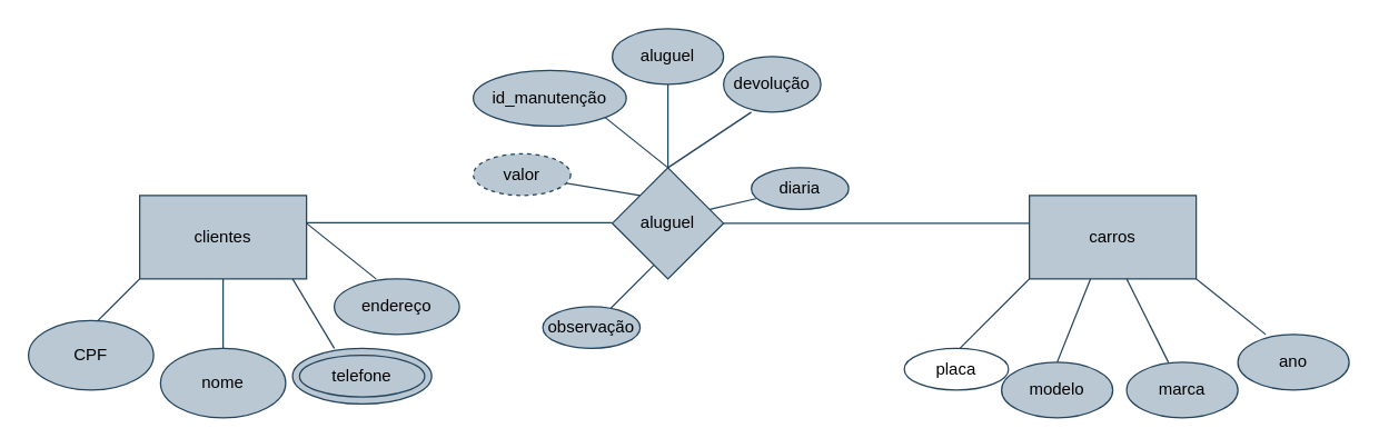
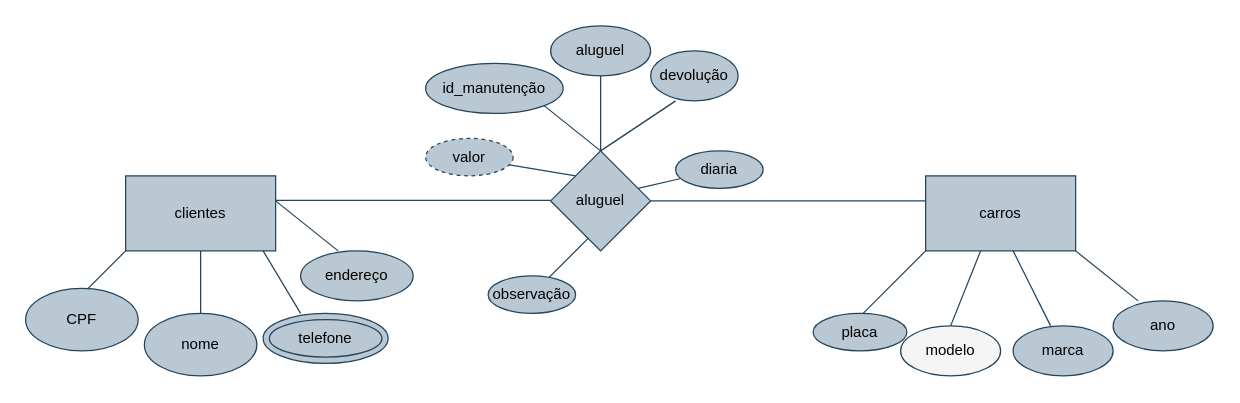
  <mxCell id="0" />
  <mxCell id="1" parent="0" />
  <mxCell id="2" value="aluguel" style="rhombus;whiteSpace=wrap;html=1;fillColor=#bac8d3;strokeColor=#23445d;" vertex="1" parent="1"><mxGeometry x="440" y="120" width="80" height="80" as="geometry" /></mxCell>
  <mxCell id="3" value="clientes" style="rounded=0;whiteSpace=wrap;html=1;fillColor=#bac8d3;strokeColor=#23445d;" vertex="1" parent="1"><mxGeometry x="100" y="140" width="120" height="60" as="geometry" /></mxCell>
  <mxCell id="4" value="" style="endArrow=none;html=1;rounded=0;fillColor=#bac8d3;strokeColor=#23445d;" edge="1" parent="1"><mxGeometry width="50" height="50" relative="1" as="geometry"><mxPoint x="50" y="250" as="sourcePoint" /><mxPoint x="100" y="200" as="targetPoint" /></mxGeometry></mxCell>
  <mxCell id="5" value="CPF" style="ellipse;whiteSpace=wrap;html=1;fillColor=#bac8d3;strokeColor=#23445d;" vertex="1" parent="1"><mxGeometry x="20" y="230" width="90" height="50" as="geometry" /></mxCell>
  <mxCell id="6" value="nome" style="ellipse;whiteSpace=wrap;html=1;fillColor=#bac8d3;strokeColor=#23445d;" vertex="1" parent="1"><mxGeometry x="115" y="250" width="90" height="50" as="geometry" /></mxCell>
  <mxCell id="7" value="" style="endArrow=none;html=1;rounded=0;fillColor=#bac8d3;strokeColor=#23445d;" edge="1" parent="1"><mxGeometry width="50" height="50" relative="1" as="geometry"><mxPoint x="160" y="250" as="sourcePoint" /><mxPoint x="160" y="200" as="targetPoint" /></mxGeometry></mxCell>
  <mxCell id="8" value="" style="endArrow=none;html=1;rounded=0;fillColor=#bac8d3;strokeColor=#23445d;" edge="1" parent="1"><mxGeometry width="50" height="50" relative="1" as="geometry"><mxPoint x="240" y="250" as="sourcePoint" /><mxPoint x="210" y="200" as="targetPoint" /></mxGeometry></mxCell>
  <mxCell id="9" value="" style="ellipse;whiteSpace=wrap;html=1;fillColor=#bac8d3;strokeColor=#23445d;" vertex="1" parent="1"><mxGeometry x="210" y="250" width="100" height="40" as="geometry" /></mxCell>
  <mxCell id="10" value="telefone" style="ellipse;whiteSpace=wrap;html=1;fillColor=#bac8d3;strokeColor=#23445d;" vertex="1" parent="1"><mxGeometry x="215" y="255" width="90" height="30" as="geometry" /></mxCell>
  <mxCell id="11" value="endereço" style="ellipse;whiteSpace=wrap;html=1;fillColor=#bac8d3;strokeColor=#23445d;" vertex="1" parent="1"><mxGeometry x="240" y="200" width="90" height="40" as="geometry" /></mxCell>
  <mxCell id="12" value="" style="endArrow=none;html=1;rounded=0;fillColor=#bac8d3;strokeColor=#23445d;" edge="1" parent="1"><mxGeometry width="50" height="50" relative="1" as="geometry"><mxPoint x="270" y="200" as="sourcePoint" /><mxPoint x="220" y="160" as="targetPoint" /></mxGeometry></mxCell>
  <mxCell id="13" value="carros" style="rounded=0;whiteSpace=wrap;html=1;fillColor=#bac8d3;strokeColor=#23445d;" vertex="1" parent="1"><mxGeometry x="740" y="140" width="120" height="60" as="geometry" /></mxCell>
- <mxCell id="14" value="placa" style="ellipse;whiteSpace=wrap;html=1;fillColor=#ffffff;strokeColor=#23445d;" vertex="1" parent="1"><mxGeometry x="650" y="250" width="75" height="30" as="geometry" /></mxCell>
+ <mxCell id="14" value="placa" style="ellipse;whiteSpace=wrap;html=1;fillColor=#bac8d3;strokeColor=#23445d;" vertex="1" parent="1"><mxGeometry x="650" y="250" width="75" height="30" as="geometry" /></mxCell>
  <mxCell id="15" value="" style="endArrow=none;html=1;rounded=0;fillColor=#bac8d3;strokeColor=#23445d;" edge="1" parent="1"><mxGeometry width="50" height="50" relative="1" as="geometry"><mxPoint x="690" y="250" as="sourcePoint" /><mxPoint x="740" y="200" as="targetPoint" /></mxGeometry></mxCell>
  <mxCell id="16" value="" style="endArrow=none;html=1;rounded=0;fillColor=#bac8d3;strokeColor=#23445d;" edge="1" parent="1"><mxGeometry width="50" height="50" relative="1" as="geometry"><mxPoint x="760" y="260" as="sourcePoint" /><mxPoint x="784" y="200" as="targetPoint" /></mxGeometry></mxCell>
- <mxCell id="17" value="modelo" style="ellipse;whiteSpace=wrap;html=1;fillColor=#bac8d3;strokeColor=#23445d;" vertex="1" parent="1"><mxGeometry x="720" y="260" width="80" height="40" as="geometry" /></mxCell>
+ <mxCell id="17" value="modelo" style="ellipse;whiteSpace=wrap;html=1;fillColor=#f5f5f5;strokeColor=#23445d;" vertex="1" parent="1"><mxGeometry x="720" y="260" width="80" height="40" as="geometry" /></mxCell>
  <mxCell id="18" value="" style="endArrow=none;html=1;rounded=0;fillColor=#bac8d3;strokeColor=#23445d;" edge="1" parent="1"><mxGeometry width="50" height="50" relative="1" as="geometry"><mxPoint x="840" y="260" as="sourcePoint" /><mxPoint x="810" y="200" as="targetPoint" /></mxGeometry></mxCell>
  <mxCell id="19" value="marca" style="ellipse;whiteSpace=wrap;html=1;fillColor=#bac8d3;strokeColor=#23445d;" vertex="1" parent="1"><mxGeometry x="810" y="260" width="80" height="40" as="geometry" /></mxCell>
  <mxCell id="20" value="" style="endArrow=none;html=1;rounded=0;fillColor=#bac8d3;strokeColor=#23445d;" edge="1" parent="1"><mxGeometry width="50" height="50" relative="1" as="geometry"><mxPoint x="910" y="240" as="sourcePoint" /><mxPoint x="860" y="200" as="targetPoint" /></mxGeometry></mxCell>
  <mxCell id="21" value="ano" style="ellipse;whiteSpace=wrap;html=1;fillColor=#bac8d3;strokeColor=#23445d;" vertex="1" parent="1"><mxGeometry x="890" y="240" width="80" height="40" as="geometry" /></mxCell>
  <mxCell id="22" value="" style="endArrow=none;html=1;rounded=0;fillColor=#bac8d3;strokeColor=#23445d;" edge="1" parent="1"><mxGeometry width="50" height="50" relative="1" as="geometry"><mxPoint x="430" y="80" as="sourcePoint" /><mxPoint x="480" y="120" as="targetPoint" /></mxGeometry></mxCell>
  <mxCell id="23" value="id_manutenção" style="ellipse;whiteSpace=wrap;html=1;fillColor=#bac8d3;strokeColor=#23445d;" vertex="1" parent="1"><mxGeometry x="340" y="50" width="110" height="40" as="geometry" /></mxCell>
  <mxCell id="24" value="" style="endArrow=none;html=1;rounded=0;fillColor=#bac8d3;strokeColor=#23445d;" edge="1" parent="1"><mxGeometry width="50" height="50" relative="1" as="geometry"><mxPoint x="480" y="120" as="sourcePoint" /><mxPoint x="480" y="60" as="targetPoint" /></mxGeometry></mxCell>
  <mxCell id="25" value="aluguel" style="ellipse;whiteSpace=wrap;html=1;fillColor=#bac8d3;strokeColor=#23445d;" vertex="1" parent="1"><mxGeometry x="440" y="20" width="80" height="40" as="geometry" /></mxCell>
  <mxCell id="26" value="" style="endArrow=none;html=1;rounded=0;fillColor=#bac8d3;strokeColor=#23445d;" edge="1" parent="1"><mxGeometry width="50" height="50" relative="1" as="geometry"><mxPoint x="480" y="120" as="sourcePoint" /><mxPoint x="540" y="80" as="targetPoint" /></mxGeometry></mxCell>
  <mxCell id="27" value="devolução" style="ellipse;whiteSpace=wrap;html=1;fillColor=#bac8d3;strokeColor=#23445d;" vertex="1" parent="1"><mxGeometry x="520" y="40" width="70" height="40" as="geometry" /></mxCell>
  <mxCell id="28" value="" style="endArrow=none;html=1;rounded=0;fillColor=#bac8d3;strokeColor=#23445d;" edge="1" parent="1" target="29"><mxGeometry width="50" height="50" relative="1" as="geometry"><mxPoint x="510" y="150" as="sourcePoint" /><mxPoint x="570" y="120" as="targetPoint" /></mxGeometry></mxCell>
  <mxCell id="29" value="diaria" style="ellipse;whiteSpace=wrap;html=1;fillColor=#bac8d3;strokeColor=#23445d;" vertex="1" parent="1"><mxGeometry x="540" y="120" width="70" height="30" as="geometry" /></mxCell>
  <mxCell id="30" value="" style="endArrow=none;html=1;rounded=0;fillColor=#bac8d3;strokeColor=#23445d;" edge="1" parent="1"><mxGeometry width="50" height="50" relative="1" as="geometry"><mxPoint x="400" y="130" as="sourcePoint" /><mxPoint x="460" y="140" as="targetPoint" /></mxGeometry></mxCell>
  <mxCell id="31" value="valor" style="ellipse;whiteSpace=wrap;html=1;fillColor=#bac8d3;strokeColor=#23445d;dashed=1;" vertex="1" parent="1"><mxGeometry x="340" y="110" width="70" height="30" as="geometry" /></mxCell>
  <mxCell id="32" value="" style="endArrow=none;html=1;rounded=0;fillColor=#bac8d3;strokeColor=#23445d;" edge="1" parent="1"><mxGeometry width="50" height="50" relative="1" as="geometry"><mxPoint x="740" y="160" as="sourcePoint" /><mxPoint x="520" y="160" as="targetPoint" /></mxGeometry></mxCell>
  <mxCell id="33" value="" style="endArrow=none;html=1;rounded=0;fillColor=#bac8d3;strokeColor=#23445d;" edge="1" parent="1"><mxGeometry width="50" height="50" relative="1" as="geometry"><mxPoint x="440" y="159.5" as="sourcePoint" /><mxPoint x="220" y="159.5" as="targetPoint" /></mxGeometry></mxCell>
  <mxCell id="34" value="" style="endArrow=none;html=1;rounded=0;fillColor=#bac8d3;strokeColor=#23445d;" edge="1" parent="1"><mxGeometry width="50" height="50" relative="1" as="geometry"><mxPoint x="420" y="240" as="sourcePoint" /><mxPoint x="470" y="190" as="targetPoint" /></mxGeometry></mxCell>
  <mxCell id="35" value="observação" style="ellipse;whiteSpace=wrap;html=1;fillColor=#bac8d3;strokeColor=#23445d;" vertex="1" parent="1"><mxGeometry x="390" y="220" width="70" height="30" as="geometry" /></mxCell>
